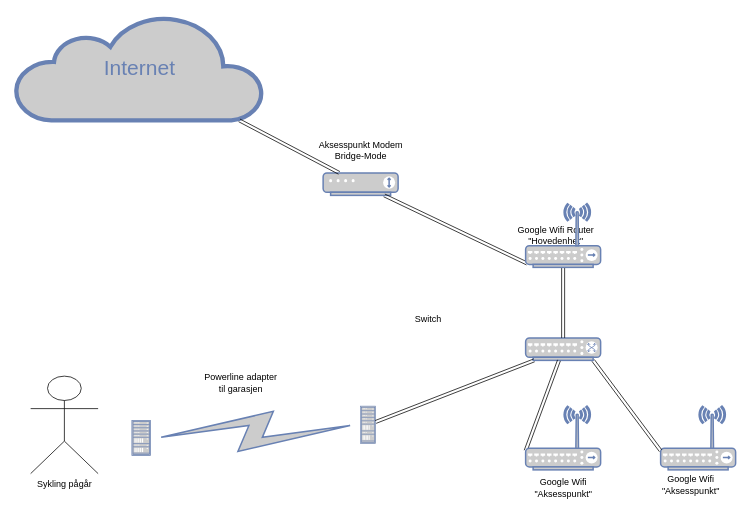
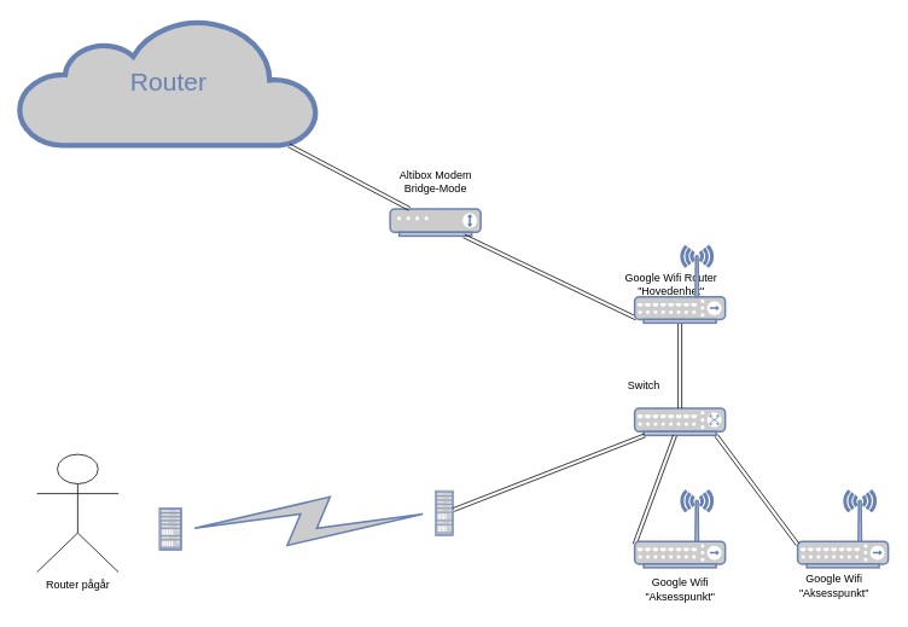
  <mxCell id="0" />
  <mxCell id="1" parent="0" />
- <mxCell id="2" value="Internet" style="html=1;fillColor=#CCCCCC;strokeColor=#6881B3;gradientColor=none;gradientDirection=north;strokeWidth=2;shape=mxgraph.networks.cloud;fontColor=#6881B3;rounded=0;shadow=0;comic=0;align=center;fontSize=28;" parent="1" vertex="1"><mxGeometry x="20" y="20" width="330" height="140" as="geometry" /></mxCell>
+ <mxCell id="2" value="Router" style="html=1;fillColor=#CCCCCC;strokeColor=#6881B3;gradientColor=none;gradientDirection=north;strokeWidth=2;shape=mxgraph.networks.cloud;fontColor=#6881B3;rounded=0;shadow=0;comic=0;align=center;fontSize=28;" parent="1" vertex="1"><mxGeometry x="20" y="20" width="330" height="140" as="geometry" /></mxCell>
  <mxCell id="3" value="" style="fontColor=#0066CC;verticalAlign=top;verticalLabelPosition=bottom;labelPosition=center;align=center;html=1;outlineConnect=0;fillColor=#CCCCCC;strokeColor=#6881B3;gradientColor=none;gradientDirection=north;strokeWidth=2;shape=mxgraph.networks.modem;" vertex="1" parent="1"><mxGeometry x="430" y="230" width="100" height="30" as="geometry" /></mxCell>
  <mxCell id="4" value="" style="shape=link;html=1;rounded=0;" edge="1" parent="1" source="2" target="3"><mxGeometry width="100" relative="1" as="geometry"><mxPoint x="180" y="300" as="sourcePoint" /><mxPoint x="280" y="300" as="targetPoint" /></mxGeometry></mxCell>
  <mxCell id="5" value="" style="shape=link;html=1;rounded=0;entryX=0.02;entryY=0.94;entryDx=0;entryDy=0;entryPerimeter=0;" edge="1" parent="1" source="3" target="11"><mxGeometry width="100" relative="1" as="geometry"><mxPoint x="760" y="620" as="sourcePoint" /><mxPoint x="701" y="330" as="targetPoint" /></mxGeometry></mxCell>
- <mxCell id="6" value="&lt;div&gt;Aksesspunkt Modem&lt;/div&gt;&lt;div&gt;Bridge-Mode&lt;/div&gt;" style="text;html=1;align=center;verticalAlign=middle;resizable=0;points=[];autosize=1;strokeColor=none;fillColor=none;" vertex="1" parent="1"><mxGeometry x="430" y="180" width="100" height="40" as="geometry" /></mxCell>
+ <mxCell id="6" value="&lt;div&gt;Altibox Modem&lt;/div&gt;&lt;div&gt;Bridge-Mode&lt;/div&gt;" style="text;html=1;align=center;verticalAlign=middle;resizable=0;points=[];autosize=1;strokeColor=none;fillColor=none;" vertex="1" parent="1"><mxGeometry x="430" y="180" width="100" height="40" as="geometry" /></mxCell>
  <mxCell id="7" value="&lt;div&gt;Google Wifi Router&lt;/div&gt;&lt;div&gt;&quot;Hovedenhet&quot;&lt;/div&gt;" style="text;html=1;align=center;verticalAlign=middle;resizable=0;points=[];autosize=1;strokeColor=none;fillColor=none;" vertex="1" parent="1"><mxGeometry x="680" y="293" width="120" height="40" as="geometry" /></mxCell>
  <mxCell id="8" value="" style="fontColor=#0066CC;verticalAlign=top;verticalLabelPosition=bottom;labelPosition=center;align=center;html=1;outlineConnect=0;fillColor=#CCCCCC;strokeColor=#6881B3;gradientColor=none;gradientDirection=north;strokeWidth=2;shape=mxgraph.networks.switch;" vertex="1" parent="1"><mxGeometry x="700" y="450" width="100" height="30" as="geometry" /></mxCell>
  <mxCell id="9" value="" style="shape=link;html=1;rounded=0;exitX=0.5;exitY=0;exitDx=0;exitDy=0;exitPerimeter=0;" edge="1" parent="1" source="8" target="11"><mxGeometry width="100" relative="1" as="geometry"><mxPoint x="430" y="400" as="sourcePoint" /><mxPoint x="740" y="360" as="targetPoint" /></mxGeometry></mxCell>
- <mxCell id="10" value="Switch" style="text;html=1;align=center;verticalAlign=middle;resizable=0;points=[];autosize=1;strokeColor=none;fillColor=none;" vertex="1" parent="1"><mxGeometry x="540" y="410" width="60" height="30" as="geometry" /></mxCell>
+ <mxCell id="10" value="Switch" style="text;html=1;align=center;verticalAlign=middle;resizable=0;points=[];autosize=1;strokeColor=none;fillColor=none;" vertex="1" parent="1"><mxGeometry x="680" y="410" width="60" height="30" as="geometry" /></mxCell>
  <mxCell id="11" value="" style="fontColor=#0066CC;verticalAlign=top;verticalLabelPosition=bottom;labelPosition=center;align=center;html=1;outlineConnect=0;fillColor=#CCCCCC;strokeColor=#6881B3;gradientColor=none;gradientDirection=north;strokeWidth=2;shape=mxgraph.networks.wireless_hub;" vertex="1" parent="1"><mxGeometry x="700" y="271" width="100" height="85" as="geometry" /></mxCell>
  <mxCell id="12" value="" style="shape=link;html=1;rounded=0;exitX=0;exitY=0.7;exitDx=0;exitDy=0;exitPerimeter=0;" edge="1" parent="1" source="14" target="8"><mxGeometry width="100" relative="1" as="geometry"><mxPoint x="310" y="480" as="sourcePoint" /><mxPoint x="410" y="480" as="targetPoint" /></mxGeometry></mxCell>
  <mxCell id="13" value="" style="fontColor=#0066CC;verticalAlign=top;verticalLabelPosition=bottom;labelPosition=center;align=center;html=1;outlineConnect=0;fillColor=#CCCCCC;strokeColor=#6881B3;gradientColor=none;gradientDirection=north;strokeWidth=2;shape=mxgraph.networks.wireless_hub;" vertex="1" parent="1"><mxGeometry x="880" y="541" width="100" height="85" as="geometry" /></mxCell>
  <mxCell id="14" value="" style="fontColor=#0066CC;verticalAlign=top;verticalLabelPosition=bottom;labelPosition=center;align=center;html=1;outlineConnect=0;fillColor=#CCCCCC;strokeColor=#6881B3;gradientColor=none;gradientDirection=north;strokeWidth=2;shape=mxgraph.networks.wireless_hub;" vertex="1" parent="1"><mxGeometry x="700" y="541" width="100" height="85" as="geometry" /></mxCell>
  <mxCell id="15" style="edgeStyle=orthogonalEdgeStyle;rounded=0;orthogonalLoop=1;jettySize=auto;html=1;exitX=0.5;exitY=1;exitDx=0;exitDy=0;exitPerimeter=0;" edge="1" parent="1" source="14" target="14"><mxGeometry relative="1" as="geometry" /></mxCell>
  <mxCell id="16" value="" style="shape=link;html=1;rounded=0;entryX=0.9;entryY=1;entryDx=0;entryDy=0;entryPerimeter=0;exitX=0;exitY=0.7;exitDx=0;exitDy=0;exitPerimeter=0;" edge="1" parent="1" source="13" target="8"><mxGeometry width="100" relative="1" as="geometry"><mxPoint x="450" y="580" as="sourcePoint" /><mxPoint x="550" y="580" as="targetPoint" /></mxGeometry></mxCell>
  <mxCell id="17" value="&lt;div&gt;Google Wifi&lt;/div&gt;&lt;div&gt;&quot;Aksesspunkt&quot;&lt;/div&gt;" style="text;html=1;align=center;verticalAlign=middle;resizable=0;points=[];autosize=1;strokeColor=none;fillColor=none;" vertex="1" parent="1"><mxGeometry x="700" y="630" width="100" height="40" as="geometry" /></mxCell>
  <mxCell id="18" value="&lt;div&gt;Google Wifi&lt;/div&gt;&lt;div&gt;&quot;Aksesspunkt&quot;&lt;/div&gt;" style="text;html=1;align=center;verticalAlign=middle;resizable=0;points=[];autosize=1;strokeColor=none;fillColor=none;" vertex="1" parent="1"><mxGeometry x="870" y="626" width="100" height="40" as="geometry" /></mxCell>
  <mxCell id="19" value="" style="fontColor=#0066CC;verticalAlign=top;verticalLabelPosition=bottom;labelPosition=center;align=center;html=1;outlineConnect=0;fillColor=#CCCCCC;strokeColor=#6881B3;gradientColor=none;gradientDirection=north;strokeWidth=2;shape=mxgraph.networks.rack;" vertex="1" parent="1"><mxGeometry x="480" y="541" width="20" height="50" as="geometry" /></mxCell>
  <mxCell id="20" value="" style="shape=link;html=1;rounded=0;" edge="1" parent="1" source="19" target="8"><mxGeometry width="100" relative="1" as="geometry"><mxPoint x="450" y="580" as="sourcePoint" /><mxPoint x="550" y="580" as="targetPoint" /></mxGeometry></mxCell>
  <mxCell id="21" value="" style="html=1;outlineConnect=0;fillColor=#CCCCCC;strokeColor=#6881B3;gradientColor=none;gradientDirection=north;strokeWidth=2;shape=mxgraph.networks.comm_link_edge;html=1;rounded=0;entryX=0;entryY=0.5;entryDx=0;entryDy=0;entryPerimeter=0;exitX=1;exitY=0.5;exitDx=0;exitDy=0;exitPerimeter=0;" edge="1" parent="1" source="22" target="19"><mxGeometry width="100" height="100" relative="1" as="geometry"><mxPoint x="290" y="641" as="sourcePoint" /><mxPoint x="390" y="541" as="targetPoint" /></mxGeometry></mxCell>
  <mxCell id="22" value="" style="fontColor=#0066CC;verticalAlign=top;verticalLabelPosition=bottom;labelPosition=center;align=center;html=1;outlineConnect=0;fillColor=#CCCCCC;strokeColor=#6881B3;gradientColor=none;gradientDirection=north;strokeWidth=2;shape=mxgraph.networks.rack;" vertex="1" parent="1"><mxGeometry x="175" y="560" width="25" height="47" as="geometry" /></mxCell>
- <mxCell id="23" value="&lt;div&gt;Powerline adapter&lt;/div&gt;&lt;div&gt;til garasjen&lt;/div&gt;" style="text;html=1;align=center;verticalAlign=middle;resizable=0;points=[];autosize=1;strokeColor=none;fillColor=none;" vertex="1" parent="1"><mxGeometry x="260" y="490" width="120" height="40" as="geometry" /></mxCell>
- <mxCell id="24" value="Sykling pågår" style="shape=umlActor;verticalLabelPosition=bottom;verticalAlign=top;html=1;outlineConnect=0;" vertex="1" parent="1"><mxGeometry x="40" y="501" width="90" height="130" as="geometry" /></mxCell>
+ <mxCell id="24" value="Router pågår" style="shape=umlActor;verticalLabelPosition=bottom;verticalAlign=top;html=1;outlineConnect=0;" vertex="1" parent="1"><mxGeometry x="40" y="501" width="90" height="130" as="geometry" /></mxCell>
